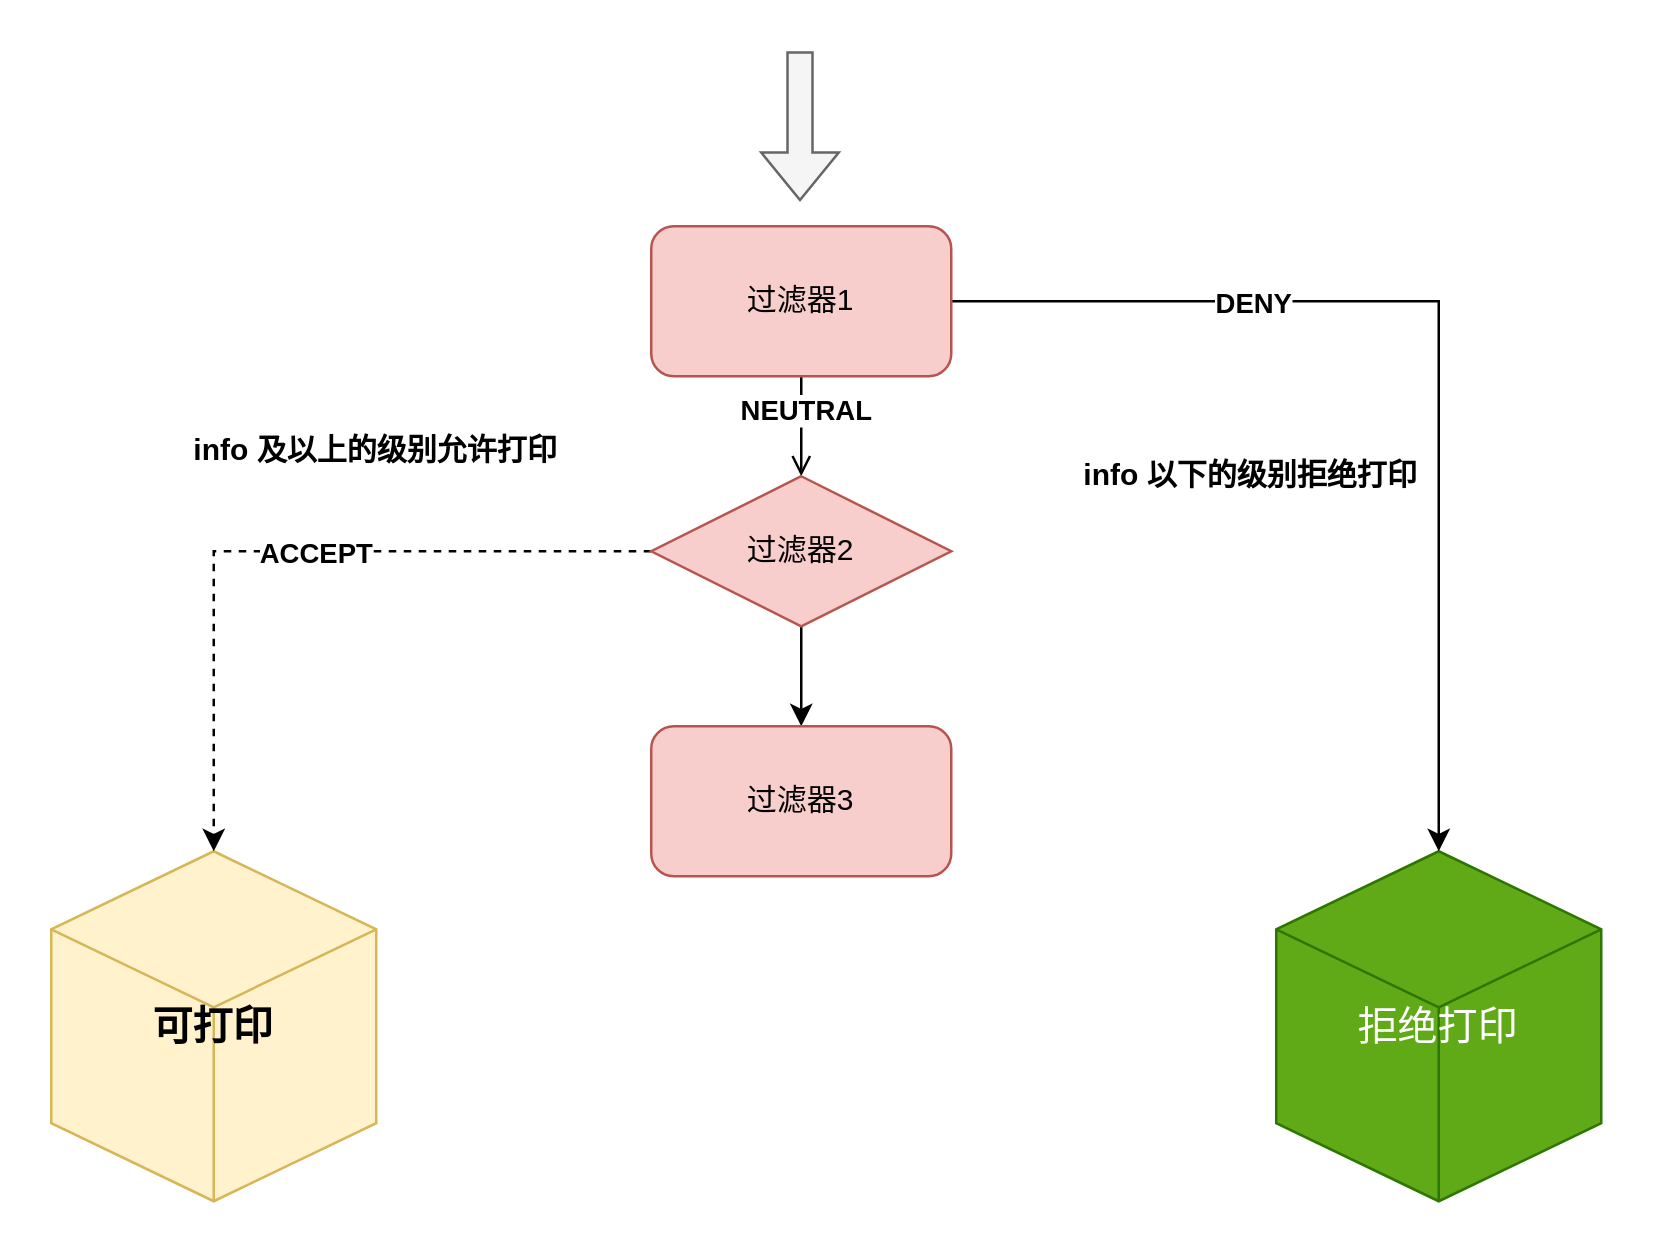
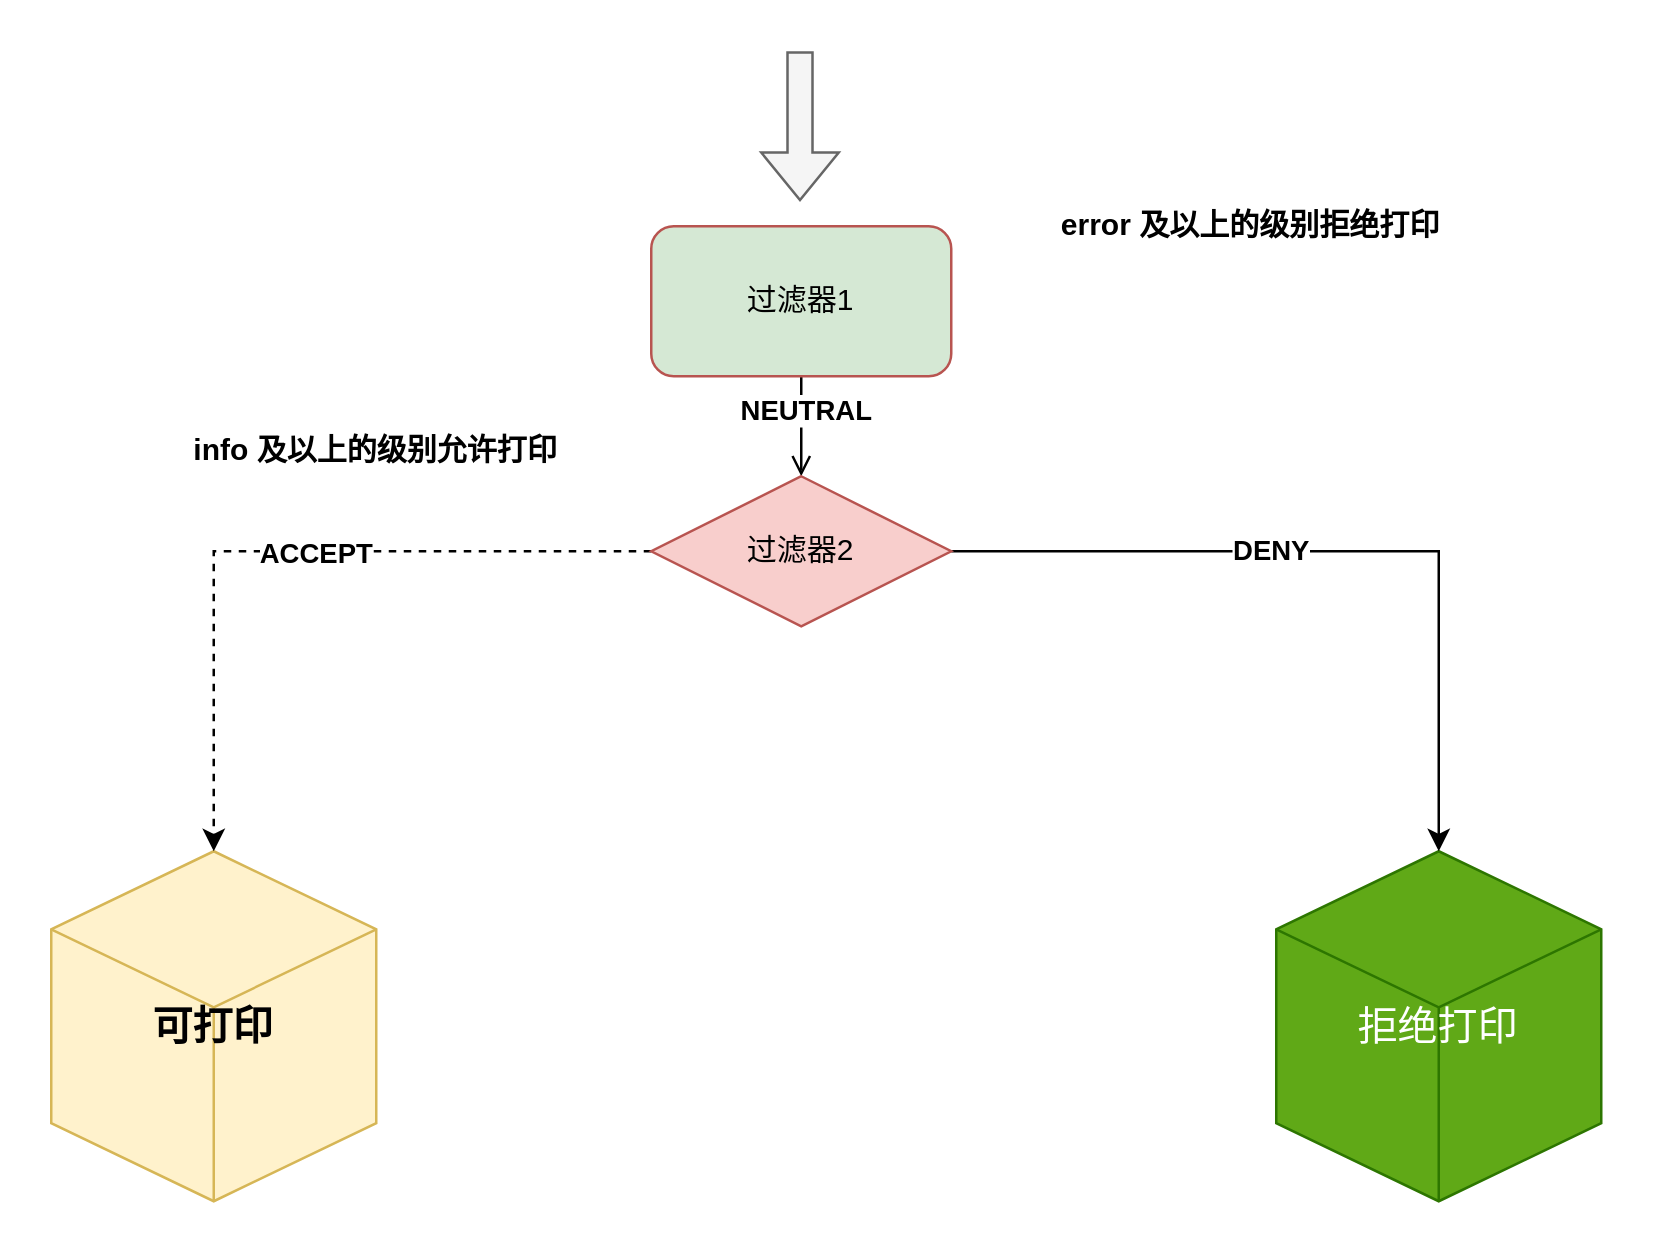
  <mxCell id="0" />
  <mxCell id="1" parent="0" />
  <mxCell id="2" value="&lt;b&gt;&lt;font style=&quot;font-size: 16px;&quot;&gt;可打印&lt;/font&gt;&lt;/b&gt;" style="html=1;whiteSpace=wrap;shape=isoCube2;backgroundOutline=1;isoAngle=15;fillColor=#fff2cc;strokeColor=#d6b656;" vertex="1" parent="1"><mxGeometry x="20" y="340" width="130" height="140" as="geometry" /></mxCell>
  <mxCell id="3" value="&lt;font style=&quot;font-size: 16px;&quot;&gt;拒绝打印&lt;/font&gt;" style="html=1;whiteSpace=wrap;shape=isoCube2;backgroundOutline=1;isoAngle=15;fillColor=#60a917;strokeColor=#2D7600;fontColor=#ffffff;" vertex="1" parent="1"><mxGeometry x="510" y="340" width="130" height="140" as="geometry" /></mxCell>
  <mxCell id="4" style="edgeStyle=orthogonalEdgeStyle;rounded=0;orthogonalLoop=1;jettySize=auto;html=1;exitX=0.5;exitY=1;exitDx=0;exitDy=0;entryX=0.5;entryY=0;entryDx=0;entryDy=0;endArrow=open;" edge="1" parent="1" source="8" target="14"><mxGeometry relative="1" as="geometry" /></mxCell>
  <mxCell id="5" value="NEUTRAL" style="edgeLabel;html=1;align=center;verticalAlign=middle;resizable=0;points=[];fontStyle=1" vertex="1" connectable="0" parent="4"><mxGeometry x="-0.333" y="1" relative="1" as="geometry"><mxPoint as="offset" /></mxGeometry></mxCell>
- <mxCell id="6" style="edgeStyle=orthogonalEdgeStyle;rounded=0;orthogonalLoop=1;jettySize=auto;html=1;exitX=1;exitY=0.5;exitDx=0;exitDy=0;" edge="1" parent="1" source="8" target="3"><mxGeometry relative="1" as="geometry" /></mxCell>
- <mxCell id="7" value="DENY" style="edgeLabel;html=1;align=center;verticalAlign=middle;resizable=0;points=[];fontStyle=1" vertex="1" connectable="0" parent="6"><mxGeometry x="-0.363" y="2" relative="1" as="geometry"><mxPoint x="-12" y="2" as="offset" /></mxGeometry></mxCell>
- <mxCell id="8" value="过滤器1" style="rounded=1;whiteSpace=wrap;html=1;fillColor=#f8cecc;strokeColor=#b85450;" vertex="1" parent="1"><mxGeometry x="260" y="90" width="120" height="60" as="geometry" /></mxCell>
- <mxCell id="9" style="edgeStyle=orthogonalEdgeStyle;rounded=0;orthogonalLoop=1;jettySize=auto;html=1;exitX=0.5;exitY=1;exitDx=0;exitDy=0;entryX=0.5;entryY=0;entryDx=0;entryDy=0;" edge="1" parent="1" source="14" target="15"><mxGeometry relative="1" as="geometry" /></mxCell>
+ <mxCell id="8" value="过滤器1" style="rounded=1;whiteSpace=wrap;html=1;fillColor=#d5e8d4;strokeColor=#b85450;" vertex="1" parent="1"><mxGeometry x="260" y="90" width="120" height="60" as="geometry" /></mxCell>
  <mxCell id="10" style="edgeStyle=orthogonalEdgeStyle;rounded=0;orthogonalLoop=1;jettySize=auto;html=1;exitX=0;exitY=0.5;exitDx=0;exitDy=0;dashed=1;" edge="1" parent="1" source="14" target="2"><mxGeometry relative="1" as="geometry" /></mxCell>
  <mxCell id="11" value="ACCEPT" style="edgeLabel;html=1;align=center;verticalAlign=middle;resizable=0;points=[];fontStyle=1" vertex="1" connectable="0" parent="10"><mxGeometry x="-0.085" relative="1" as="geometry"><mxPoint as="offset" /></mxGeometry></mxCell>
+ <mxCell id="12" style="edgeStyle=orthogonalEdgeStyle;rounded=0;orthogonalLoop=1;jettySize=auto;html=1;exitX=1;exitY=0.5;exitDx=0;exitDy=0;entryX=0.5;entryY=0;entryDx=0;entryDy=0;entryPerimeter=0;" edge="1" parent="1" source="14" target="3"><mxGeometry relative="1" as="geometry" /></mxCell>
+ <mxCell id="13" value="DENY" style="edgeLabel;html=1;align=center;verticalAlign=middle;resizable=0;points=[];fontStyle=1" vertex="1" connectable="0" parent="12"><mxGeometry x="-0.194" y="1" relative="1" as="geometry"><mxPoint as="offset" /></mxGeometry></mxCell>
  <mxCell id="14" value="过滤器2" style="rhombus;whiteSpace=wrap;html=1;fillColor=#f8cecc;strokeColor=#b85450;" vertex="1" parent="1"><mxGeometry x="260" y="190" width="120" height="60" as="geometry" /></mxCell>
- <mxCell id="15" value="过滤器3" style="rounded=1;whiteSpace=wrap;html=1;fillColor=#f8cecc;strokeColor=#b85450;" vertex="1" parent="1"><mxGeometry x="260" y="290" width="120" height="60" as="geometry" /></mxCell>
  <mxCell id="16" value="" style="shape=flexArrow;endArrow=classic;html=1;rounded=0;fillColor=#f5f5f5;strokeColor=#666666;" edge="1" parent="1"><mxGeometry width="50" height="50" relative="1" as="geometry"><mxPoint x="319.5" y="20" as="sourcePoint" /><mxPoint x="319.5" y="80" as="targetPoint" /></mxGeometry></mxCell>
- <mxCell id="18" value="&lt;b&gt;info 以下的级别拒绝打印&lt;/b&gt;" style="text;html=1;strokeColor=none;fillColor=none;align=center;verticalAlign=middle;whiteSpace=wrap;rounded=0;" vertex="1" parent="1"><mxGeometry x="410" y="180" width="180" height="20" as="geometry" /></mxCell>
+ <mxCell id="17" value="&lt;b&gt;error 及以上的级别拒绝打印&lt;/b&gt;" style="text;html=1;strokeColor=none;fillColor=none;align=center;verticalAlign=middle;whiteSpace=wrap;rounded=0;" vertex="1" parent="1"><mxGeometry x="410" y="80" width="180" height="20" as="geometry" /></mxCell>
  <mxCell id="19" value="&lt;b&gt;info 及以上的级别允许打印&lt;/b&gt;" style="text;html=1;strokeColor=none;fillColor=none;align=center;verticalAlign=middle;whiteSpace=wrap;rounded=0;" vertex="1" parent="1"><mxGeometry x="60" y="170" width="180" height="20" as="geometry" /></mxCell>
